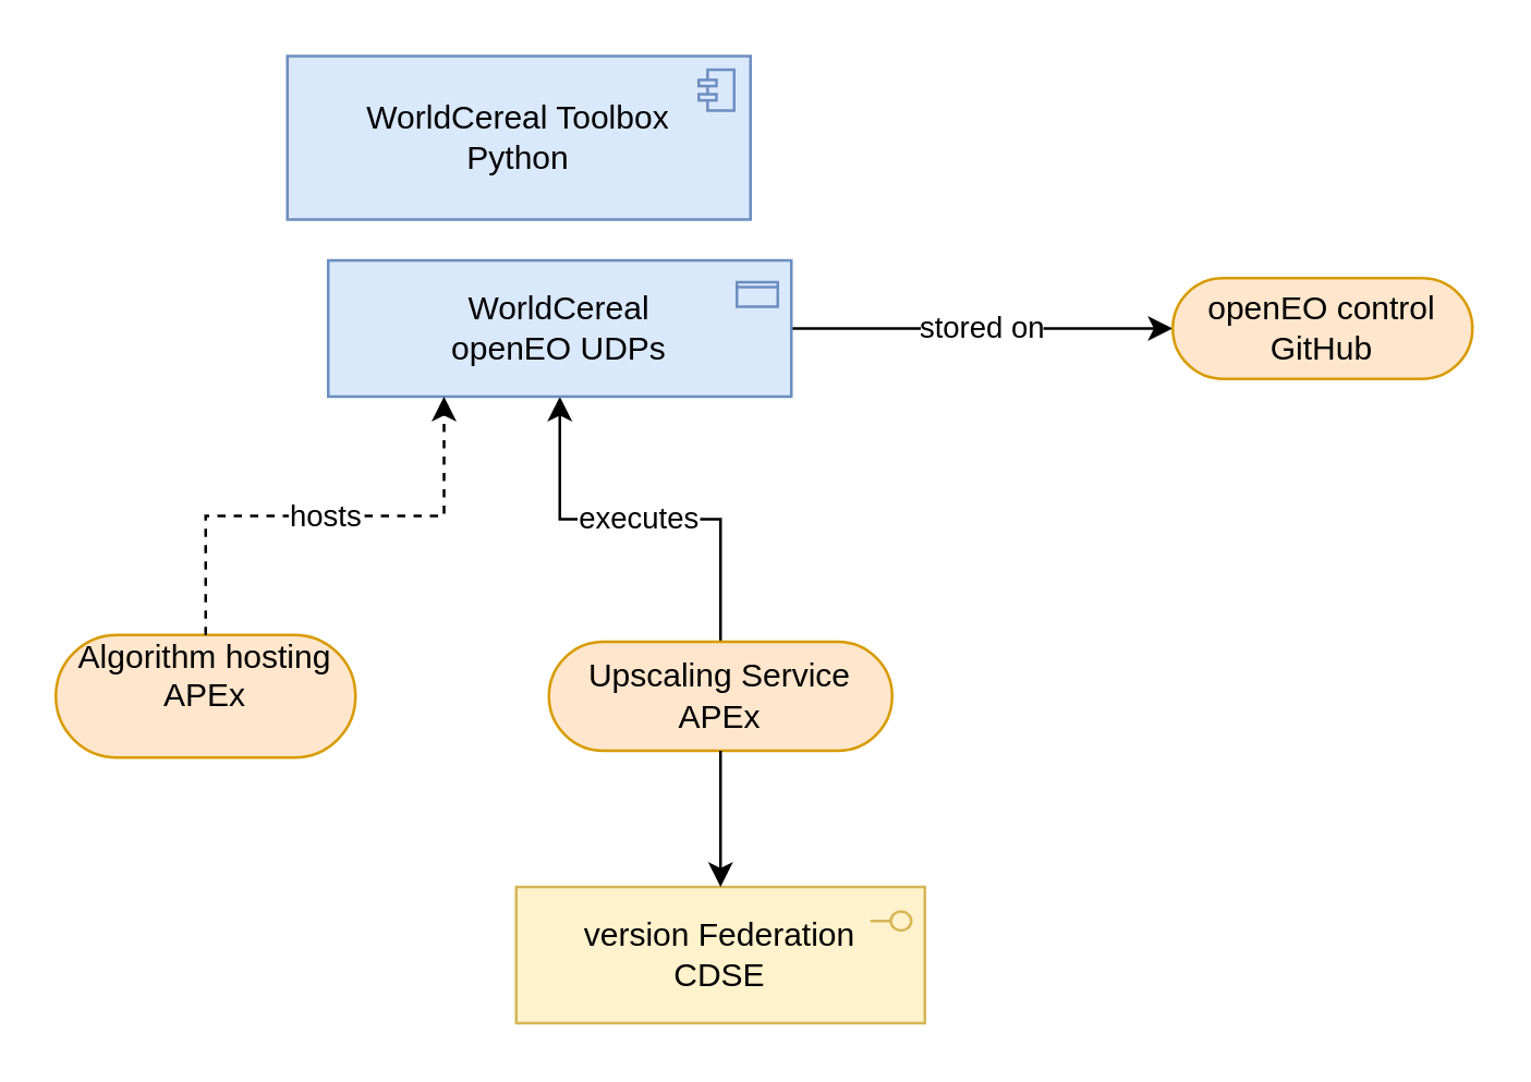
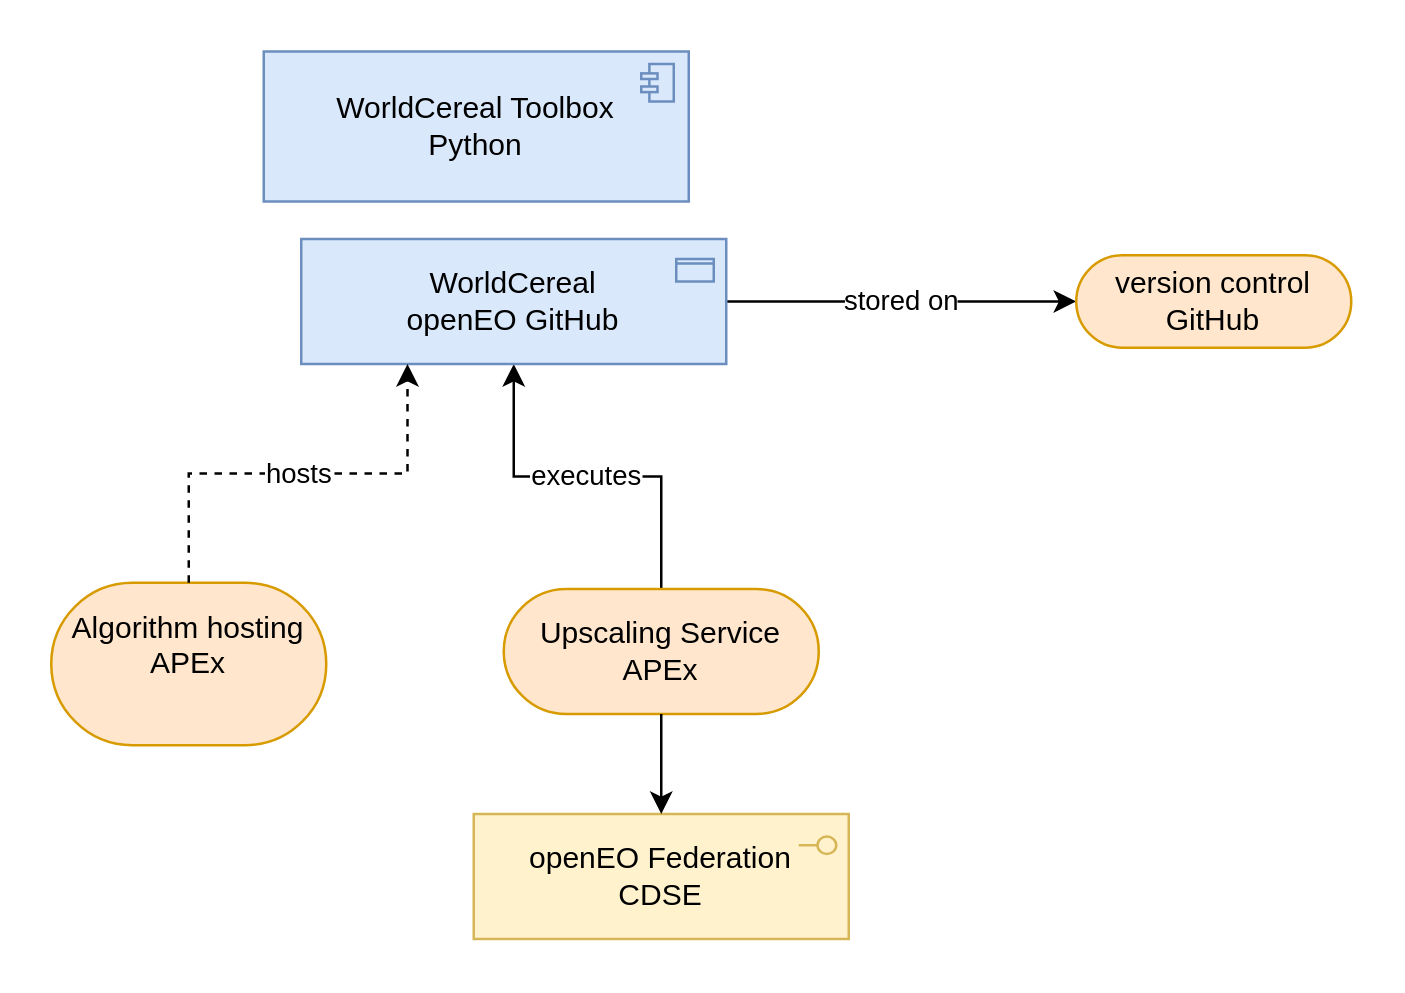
  <mxCell id="0" />
  <mxCell id="1" parent="0" />
  <mxCell id="2" value="executes" style="edgeStyle=orthogonalEdgeStyle;rounded=0;orthogonalLoop=1;jettySize=auto;html=1;" edge="1" parent="1" source="3" target="8"><mxGeometry relative="1" as="geometry" /></mxCell>
- <mxCell id="3" value="Upscaling Service&lt;br&gt;APEx" style="html=1;outlineConnect=0;whiteSpace=wrap;fillColor=#ffe6cc;shape=mxgraph.archimate3.service;strokeColor=#d79b00;" vertex="1" parent="1"><mxGeometry x="201" y="235" width="126" height="40" as="geometry" /></mxCell>
- <mxCell id="4" value="version Federation&lt;br&gt;CDSE" style="html=1;outlineConnect=0;whiteSpace=wrap;fillColor=#fff2cc;shape=mxgraph.archimate3.application;appType=interface;archiType=square;strokeColor=#d6b656;" vertex="1" parent="1"><mxGeometry x="189" y="325" width="150" height="50" as="geometry" /></mxCell>
+ <mxCell id="3" value="Upscaling Service&lt;br&gt;APEx" style="html=1;outlineConnect=0;whiteSpace=wrap;fillColor=#ffe6cc;shape=mxgraph.archimate3.service;strokeColor=#d79b00;" vertex="1" parent="1"><mxGeometry x="201" y="235" width="126" height="50" as="geometry" /></mxCell>
+ <mxCell id="4" value="openEO Federation&lt;br&gt;CDSE" style="html=1;outlineConnect=0;whiteSpace=wrap;fillColor=#fff2cc;shape=mxgraph.archimate3.application;appType=interface;archiType=square;strokeColor=#d6b656;" vertex="1" parent="1"><mxGeometry x="189" y="325" width="150" height="50" as="geometry" /></mxCell>
  <mxCell id="5" style="edgeStyle=orthogonalEdgeStyle;rounded=0;orthogonalLoop=1;jettySize=auto;html=1;entryX=0.5;entryY=0;entryDx=0;entryDy=0;entryPerimeter=0;" edge="1" parent="1" source="3" target="4"><mxGeometry relative="1" as="geometry" /></mxCell>
- <mxCell id="6" value="Algorithm hosting&lt;br&gt;APEx&lt;div&gt;&lt;br/&gt;&lt;/div&gt;" style="html=1;outlineConnect=0;whiteSpace=wrap;fillColor=#ffe6cc;shape=mxgraph.archimate3.service;strokeColor=#d79b00;" vertex="1" parent="1"><mxGeometry x="20" y="232.5" width="110" height="45" as="geometry" /></mxCell>
+ <mxCell id="6" value="Algorithm hosting&lt;br&gt;APEx&lt;div&gt;&lt;br/&gt;&lt;/div&gt;" style="html=1;outlineConnect=0;whiteSpace=wrap;fillColor=#ffe6cc;shape=mxgraph.archimate3.service;strokeColor=#d79b00;" vertex="1" parent="1"><mxGeometry x="20" y="232.5" width="110" height="65" as="geometry" /></mxCell>
  <mxCell id="7" value="stored on" style="edgeStyle=orthogonalEdgeStyle;rounded=0;orthogonalLoop=1;jettySize=auto;html=1;" edge="1" parent="1" source="8" target="10"><mxGeometry relative="1" as="geometry" /></mxCell>
- <mxCell id="8" value="WorldCereal&lt;br&gt;openEO UDPs" style="html=1;outlineConnect=0;whiteSpace=wrap;fillColor=#dae8fc;shape=mxgraph.archimate3.application;appType=passive;archiType=square;strokeColor=#6c8ebf;" vertex="1" parent="1"><mxGeometry x="120" y="95" width="170" height="50" as="geometry" /></mxCell>
+ <mxCell id="8" value="WorldCereal&lt;br&gt;openEO GitHub" style="html=1;outlineConnect=0;whiteSpace=wrap;fillColor=#dae8fc;shape=mxgraph.archimate3.application;appType=passive;archiType=square;strokeColor=#6c8ebf;" vertex="1" parent="1"><mxGeometry x="120" y="95" width="170" height="50" as="geometry" /></mxCell>
  <mxCell id="9" value="hosts" style="edgeStyle=orthogonalEdgeStyle;rounded=0;orthogonalLoop=1;jettySize=auto;html=1;entryX=0.25;entryY=1;entryDx=0;entryDy=0;entryPerimeter=0;dashed=1;" edge="1" parent="1" source="6" target="8"><mxGeometry relative="1" as="geometry" /></mxCell>
- <mxCell id="10" value="openEO control&lt;br&gt;GitHub" style="html=1;outlineConnect=0;whiteSpace=wrap;fillColor=#ffe6cc;shape=mxgraph.archimate3.service;strokeColor=#d79b00;" vertex="1" parent="1"><mxGeometry x="430" y="101.5" width="110" height="37" as="geometry" /></mxCell>
+ <mxCell id="10" value="version control&lt;br&gt;GitHub" style="html=1;outlineConnect=0;whiteSpace=wrap;fillColor=#ffe6cc;shape=mxgraph.archimate3.service;strokeColor=#d79b00;" vertex="1" parent="1"><mxGeometry x="430" y="101.5" width="110" height="37" as="geometry" /></mxCell>
  <mxCell id="11" value="WorldCereal Toolbox&lt;br&gt;Python" style="html=1;outlineConnect=0;whiteSpace=wrap;fillColor=#dae8fc;shape=mxgraph.archimate3.application;appType=comp;archiType=square;strokeColor=#6c8ebf;" vertex="1" parent="1"><mxGeometry x="105" y="20" width="170" height="60" as="geometry" /></mxCell>
